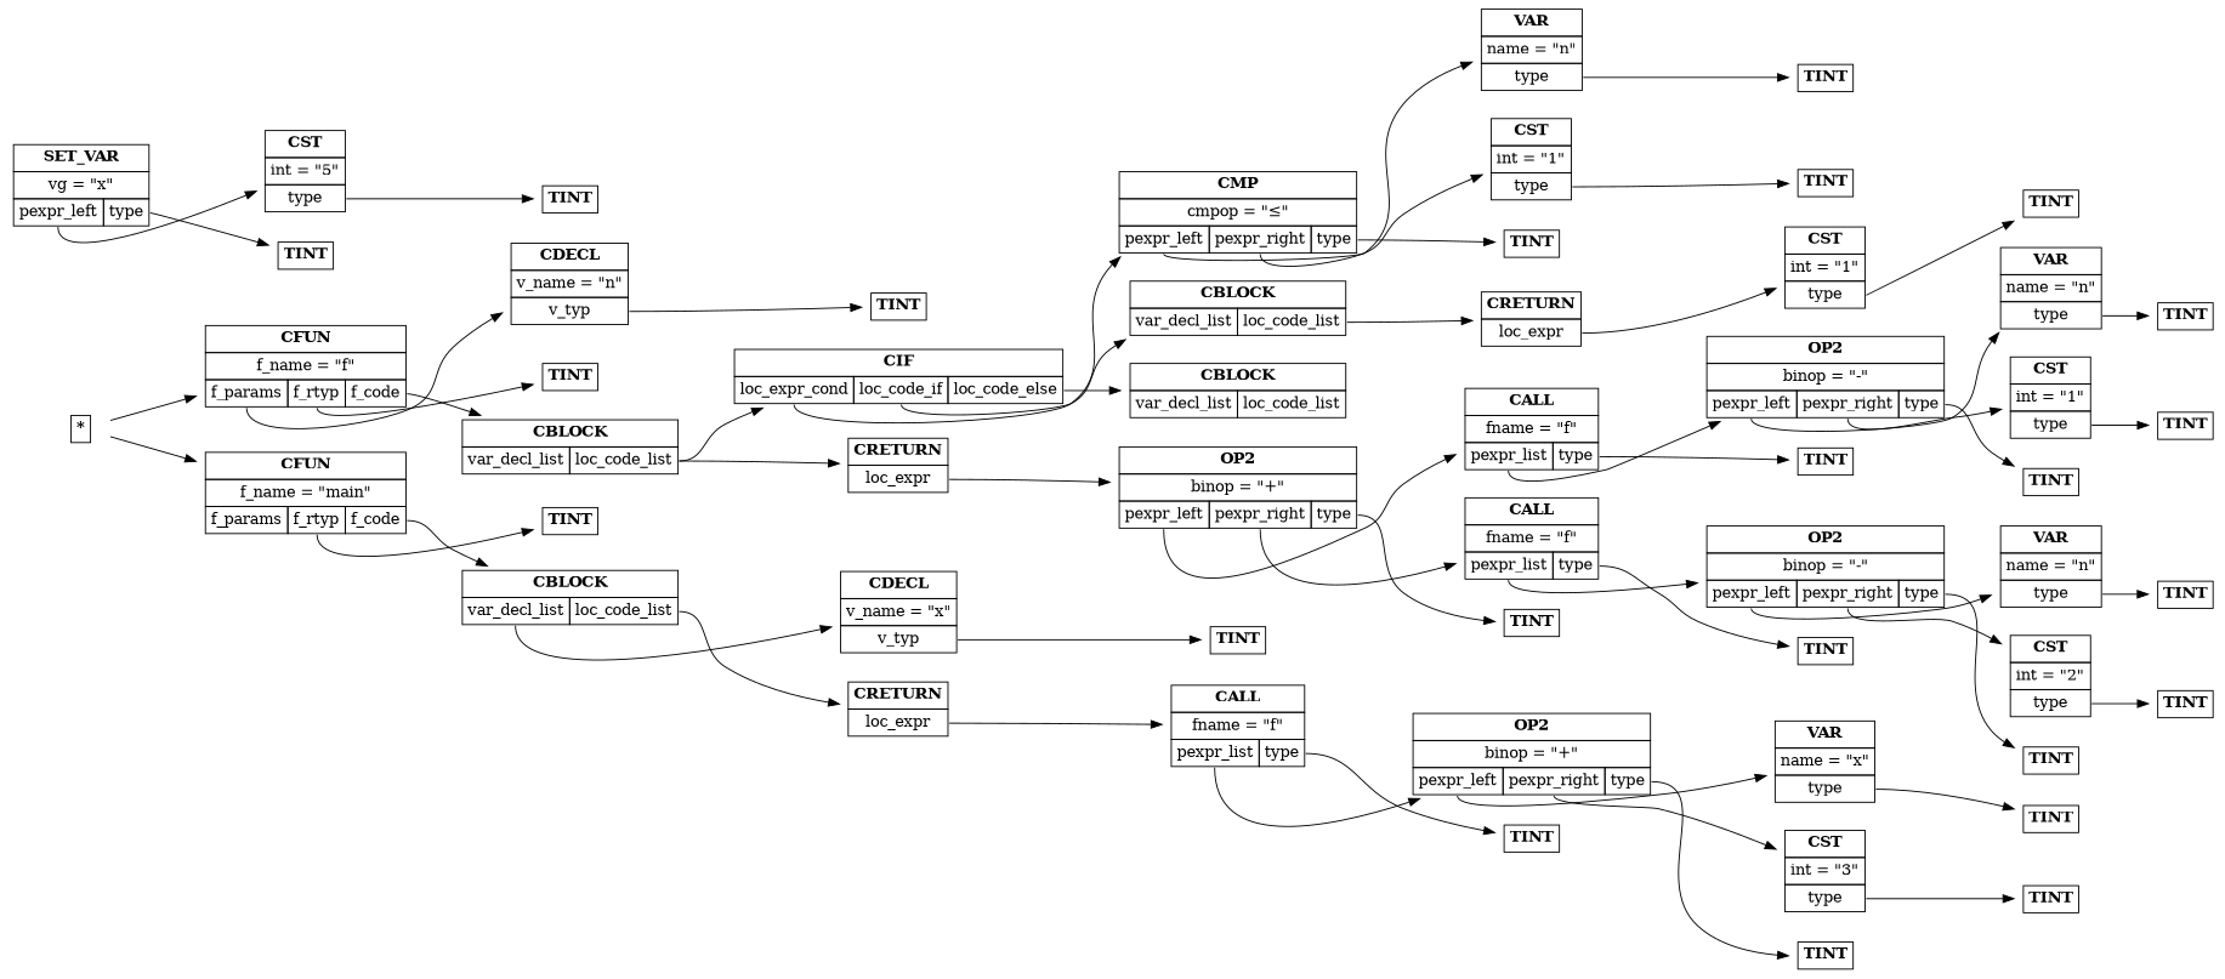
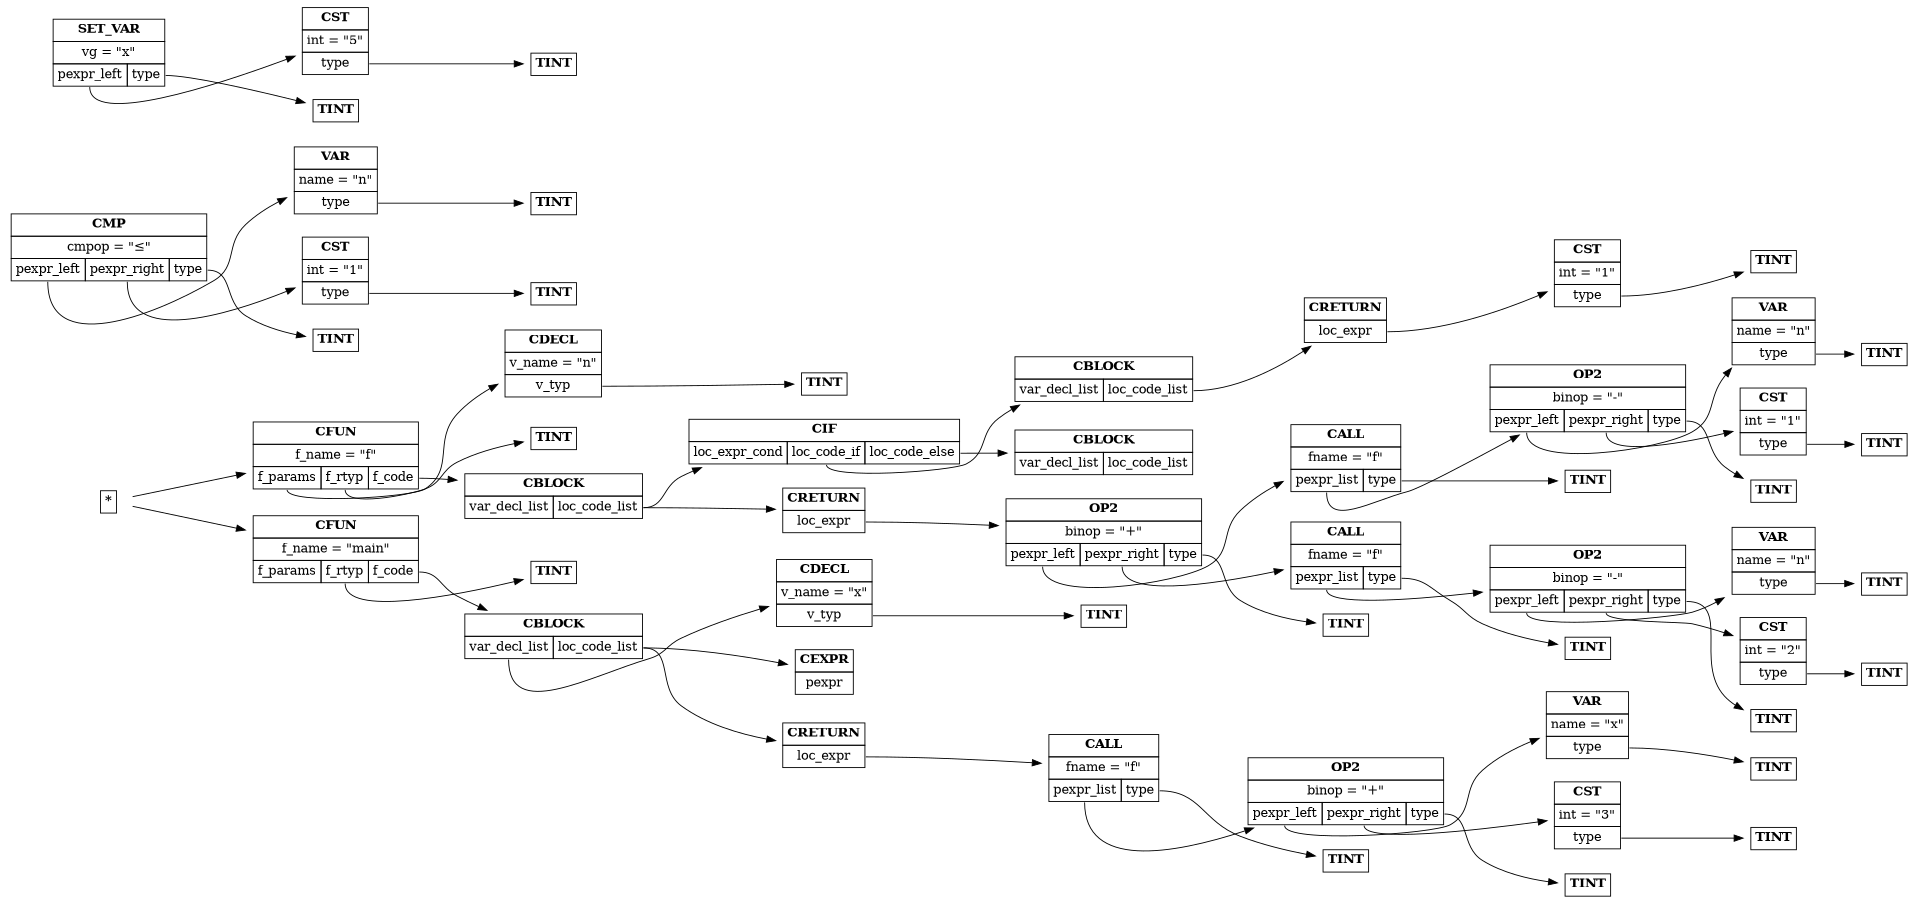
  digraph {
    rankdir=LR
    node [shape=plaintext]
    edge [tailport=type]
    n1 [label=<<table border='0' cellborder='1' cellspacing='0' cellpadding='4'><tr ><td colspan = '1'><b >*</b></td></tr></table>>]
    n2 [label=<<table border='0' cellborder='1' cellspacing='0' cellpadding='4'><tr ><td colspan = '3'><b >CFUN</b></td></tr><tr ><td colspan = '3'>f_name = "f"</td></tr><tr ><td port='f_params'>f_params</td><td port='f_rtyp'>f_rtyp</td><td port='f_code'>f_code</td></tr></table>>]
    n3 [label=<<table border='0' cellborder='1' cellspacing='0' cellpadding='4'><tr ><td colspan = '3'><b >CFUN</b></td></tr><tr ><td colspan = '3'>f_name = "main"</td></tr><tr ><td port='f_params'>f_params</td><td port='f_rtyp'>f_rtyp</td><td port='f_code'>f_code</td></tr></table>>]
    n4 [label=<<table border='0' cellborder='1' cellspacing='0' cellpadding='4'><tr ><td colspan = '1'><b >CDECL</b></td></tr><tr ><td colspan = '1'>v_name = "n"</td></tr><tr ><td port='v_typ'>v_typ</td></tr></table>>]
    n5 [label=<<table border='0' cellborder='1' cellspacing='0' cellpadding='4'><tr ><td colspan = '1'><b >TINT</b></td></tr></table>>]
    n6 [label=<<table border='0' cellborder='1' cellspacing='0' cellpadding='4'><tr ><td colspan = '2'><b >CBLOCK</b></td></tr><tr ><td port='var_decl_list'>var_decl_list</td><td port='loc_code_list'>loc_code_list</td></tr></table>>]
    n7 [label=<<table border='0' cellborder='1' cellspacing='0' cellpadding='4'><tr ><td colspan = '1'><b >TINT</b></td></tr></table>>]
    n8 [label=<<table border='0' cellborder='1' cellspacing='0' cellpadding='4'><tr ><td colspan = '2'><b >CBLOCK</b></td></tr><tr ><td port='var_decl_list'>var_decl_list</td><td port='loc_code_list'>loc_code_list</td></tr></table>>]
    n9 [label=<<table border='0' cellborder='1' cellspacing='0' cellpadding='4'><tr ><td colspan = '1'><b >TINT</b></td></tr></table>>]
    n10 [label=<<table border='0' cellborder='1' cellspacing='0' cellpadding='4'><tr ><td colspan = '3'><b >CIF</b></td></tr><tr ><td port='loc_expr_cond'>loc_expr_cond</td><td port='loc_code_if'>loc_code_if</td><td port='loc_code_else'>loc_code_else</td></tr></table>>]
    n11 [label=<<table border='0' cellborder='1' cellspacing='0' cellpadding='4'><tr ><td colspan = '1'><b >CRETURN</b></td></tr><tr ><td port='loc_expr'>loc_expr</td></tr></table>>]
    n12 [label=<<table border='0' cellborder='1' cellspacing='0' cellpadding='4'><tr ><td colspan = '3'><b >CMP</b></td></tr><tr ><td colspan = '3'>cmpop = "&le;"</td></tr><tr ><td port='pexpr_left'>pexpr_left</td><td port='pexpr_right'>pexpr_right</td><td port='type'>type</td></tr></table>>]
    n13 [label=<<table border='0' cellborder='1' cellspacing='0' cellpadding='4'><tr ><td colspan = '2'><b >CBLOCK</b></td></tr><tr ><td port='var_decl_list'>var_decl_list</td><td port='loc_code_list'>loc_code_list</td></tr></table>>]
    n14 [label=<<table border='0' cellborder='1' cellspacing='0' cellpadding='4'><tr ><td colspan = '2'><b >CBLOCK</b></td></tr><tr ><td port='var_decl_list'>var_decl_list</td><td port='loc_code_list'>loc_code_list</td></tr></table>>]
    n15 [label=<<table border='0' cellborder='1' cellspacing='0' cellpadding='4'><tr ><td colspan = '3'><b >OP2</b></td></tr><tr ><td colspan = '3'>binop = "+"</td></tr><tr ><td port='pexpr_left'>pexpr_left</td><td port='pexpr_right'>pexpr_right</td><td port='type'>type</td></tr></table>>]
    n16 [label=<<table border='0' cellborder='1' cellspacing='0' cellpadding='4'><tr ><td colspan = '1'><b >VAR</b></td></tr><tr ><td colspan = '1'>name = "n"</td></tr><tr ><td port='type'>type</td></tr></table>>]
    n17 [label=<<table border='0' cellborder='1' cellspacing='0' cellpadding='4'><tr ><td colspan = '1'><b >CST</b></td></tr><tr ><td colspan = '1'>int = "1"</td></tr><tr ><td port='type'>type</td></tr></table>>]
    n18 [label=<<table border='0' cellborder='1' cellspacing='0' cellpadding='4'><tr ><td colspan = '1'><b >TINT</b></td></tr></table>>]
    n19 [label=<<table border='0' cellborder='1' cellspacing='0' cellpadding='4'><tr ><td colspan = '1'><b >CRETURN</b></td></tr><tr ><td port='loc_expr'>loc_expr</td></tr></table>>]
    n20 [label=<<table border='0' cellborder='1' cellspacing='0' cellpadding='4'><tr ><td colspan = '1'><b >TINT</b></td></tr></table>>]
    n21 [label=<<table border='0' cellborder='1' cellspacing='0' cellpadding='4'><tr ><td colspan = '1'><b >TINT</b></td></tr></table>>]
    n22 [label=<<table border='0' cellborder='1' cellspacing='0' cellpadding='4'><tr ><td colspan = '1'><b >CST</b></td></tr><tr ><td colspan = '1'>int = "1"</td></tr><tr ><td port='type'>type</td></tr></table>>]
    n23 [label=<<table border='0' cellborder='1' cellspacing='0' cellpadding='4'><tr ><td colspan = '1'><b >TINT</b></td></tr></table>>]
    n24 [label=<<table border='0' cellborder='1' cellspacing='0' cellpadding='4'><tr ><td colspan = '2'><b >CALL</b></td></tr><tr ><td colspan = '2'>fname = "f"</td></tr><tr ><td port='pexpr_list'>pexpr_list</td><td port='type'>type</td></tr></table>>]
    n25 [label=<<table border='0' cellborder='1' cellspacing='0' cellpadding='4'><tr ><td colspan = '2'><b >CALL</b></td></tr><tr ><td colspan = '2'>fname = "f"</td></tr><tr ><td port='pexpr_list'>pexpr_list</td><td port='type'>type</td></tr></table>>]
    n26 [label=<<table border='0' cellborder='1' cellspacing='0' cellpadding='4'><tr ><td colspan = '1'><b >TINT</b></td></tr></table>>]
    n27 [label=<<table border='0' cellborder='1' cellspacing='0' cellpadding='4'><tr ><td colspan = '3'><b >OP2</b></td></tr><tr ><td colspan = '3'>binop = "-"</td></tr><tr ><td port='pexpr_left'>pexpr_left</td><td port='pexpr_right'>pexpr_right</td><td port='type'>type</td></tr></table>>]
    n28 [label=<<table border='0' cellborder='1' cellspacing='0' cellpadding='4'><tr ><td colspan = '1'><b >TINT</b></td></tr></table>>]
    n29 [label=<<table border='0' cellborder='1' cellspacing='0' cellpadding='4'><tr ><td colspan = '3'><b >OP2</b></td></tr><tr ><td colspan = '3'>binop = "-"</td></tr><tr ><td port='pexpr_left'>pexpr_left</td><td port='pexpr_right'>pexpr_right</td><td port='type'>type</td></tr></table>>]
    n30 [label=<<table border='0' cellborder='1' cellspacing='0' cellpadding='4'><tr ><td colspan = '1'><b >TINT</b></td></tr></table>>]
    n31 [label=<<table border='0' cellborder='1' cellspacing='0' cellpadding='4'><tr ><td colspan = '1'><b >VAR</b></td></tr><tr ><td colspan = '1'>name = "n"</td></tr><tr ><td port='type'>type</td></tr></table>>]
    n32 [label=<<table border='0' cellborder='1' cellspacing='0' cellpadding='4'><tr ><td colspan = '1'><b >CST</b></td></tr><tr ><td colspan = '1'>int = "1"</td></tr><tr ><td port='type'>type</td></tr></table>>]
    n33 [label=<<table border='0' cellborder='1' cellspacing='0' cellpadding='4'><tr ><td colspan = '1'><b >TINT</b></td></tr></table>>]
    n34 [label=<<table border='0' cellborder='1' cellspacing='0' cellpadding='4'><tr ><td colspan = '1'><b >TINT</b></td></tr></table>>]
    n35 [label=<<table border='0' cellborder='1' cellspacing='0' cellpadding='4'><tr ><td colspan = '1'><b >TINT</b></td></tr></table>>]
    n36 [label=<<table border='0' cellborder='1' cellspacing='0' cellpadding='4'><tr ><td colspan = '1'><b >VAR</b></td></tr><tr ><td colspan = '1'>name = "n"</td></tr><tr ><td port='type'>type</td></tr></table>>]
    n37 [label=<<table border='0' cellborder='1' cellspacing='0' cellpadding='4'><tr ><td colspan = '1'><b >CST</b></td></tr><tr ><td colspan = '1'>int = "2"</td></tr><tr ><td port='type'>type</td></tr></table>>]
    n38 [label=<<table border='0' cellborder='1' cellspacing='0' cellpadding='4'><tr ><td colspan = '1'><b >TINT</b></td></tr></table>>]
    n39 [label=<<table border='0' cellborder='1' cellspacing='0' cellpadding='4'><tr ><td colspan = '1'><b >TINT</b></td></tr></table>>]
    n40 [label=<<table border='0' cellborder='1' cellspacing='0' cellpadding='4'><tr ><td colspan = '1'><b >TINT</b></td></tr></table>>]
    n41 [label=<<table border='0' cellborder='1' cellspacing='0' cellpadding='4'><tr ><td colspan = '1'><b >CDECL</b></td></tr><tr ><td colspan = '1'>v_name = "x"</td></tr><tr ><td port='v_typ'>v_typ</td></tr></table>>]
+   n42 [label=<<table border='0' cellborder='1' cellspacing='0' cellpadding='4'><tr ><td colspan = '1'><b >CEXPR</b></td></tr><tr ><td port='pexpr'>pexpr</td></tr></table>>]
    n43 [label=<<table border='0' cellborder='1' cellspacing='0' cellpadding='4'><tr ><td colspan = '1'><b >CRETURN</b></td></tr><tr ><td port='loc_expr'>loc_expr</td></tr></table>>]
    n44 [label=<<table border='0' cellborder='1' cellspacing='0' cellpadding='4'><tr ><td colspan = '1'><b >TINT</b></td></tr></table>>]
    n45 [label=<<table border='0' cellborder='1' cellspacing='0' cellpadding='4'><tr ><td colspan = '2'><b >CALL</b></td></tr><tr ><td colspan = '2'>fname = "f"</td></tr><tr ><td port='pexpr_list'>pexpr_list</td><td port='type'>type</td></tr></table>>]
    n46 [label=<<table border='0' cellborder='1' cellspacing='0' cellpadding='4'><tr ><td colspan = '2'><b >SET_VAR</b></td></tr><tr ><td colspan = '2'>vg = "x"</td></tr><tr ><td port='pexpr_left'>pexpr_left</td><td port='type'>type</td></tr></table>>]
    n47 [label=<<table border='0' cellborder='1' cellspacing='0' cellpadding='4'><tr ><td colspan = '1'><b >CST</b></td></tr><tr ><td colspan = '1'>int = "5"</td></tr><tr ><td port='type'>type</td></tr></table>>]
    n48 [label=<<table border='0' cellborder='1' cellspacing='0' cellpadding='4'><tr ><td colspan = '1'><b >TINT</b></td></tr></table>>]
    n49 [label=<<table border='0' cellborder='1' cellspacing='0' cellpadding='4'><tr ><td colspan = '1'><b >TINT</b></td></tr></table>>]
    n50 [label=<<table border='0' cellborder='1' cellspacing='0' cellpadding='4'><tr ><td colspan = '3'><b >OP2</b></td></tr><tr ><td colspan = '3'>binop = "+"</td></tr><tr ><td port='pexpr_left'>pexpr_left</td><td port='pexpr_right'>pexpr_right</td><td port='type'>type</td></tr></table>>]
    n51 [label=<<table border='0' cellborder='1' cellspacing='0' cellpadding='4'><tr ><td colspan = '1'><b >TINT</b></td></tr></table>>]
    n52 [label=<<table border='0' cellborder='1' cellspacing='0' cellpadding='4'><tr ><td colspan = '1'><b >VAR</b></td></tr><tr ><td colspan = '1'>name = "x"</td></tr><tr ><td port='type'>type</td></tr></table>>]
    n53 [label=<<table border='0' cellborder='1' cellspacing='0' cellpadding='4'><tr ><td colspan = '1'><b >CST</b></td></tr><tr ><td colspan = '1'>int = "3"</td></tr><tr ><td port='type'>type</td></tr></table>>]
    n54 [label=<<table border='0' cellborder='1' cellspacing='0' cellpadding='4'><tr ><td colspan = '1'><b >TINT</b></td></tr></table>>]
    n55 [label=<<table border='0' cellborder='1' cellspacing='0' cellpadding='4'><tr ><td colspan = '1'><b >TINT</b></td></tr></table>>]
    n56 [label=<<table border='0' cellborder='1' cellspacing='0' cellpadding='4'><tr ><td colspan = '1'><b >TINT</b></td></tr></table>>]
    n1 -> n2
    n1 -> n3
    n2 -> n4 [tailport=f_params]
    n2 -> n5 [tailport=f_rtyp]
    n2 -> n6 [tailport=f_code]
    n3 -> n7 [tailport=f_rtyp]
    n3 -> n8 [tailport=f_code]
    n4 -> n9 [tailport=v_typ]
    n6 -> n10 [tailport=loc_code_list]
    n6 -> n11 [tailport=loc_code_list]
    n8 -> n41 [tailport=var_decl_list]
+   n8 -> n42 [tailport=loc_code_list]
    n8 -> n43 [tailport=loc_code_list]
-   n10 -> n12 [tailport=loc_expr_cond]
    n10 -> n13 [tailport=loc_code_if]
    n10 -> n14 [tailport=loc_code_else]
    n11 -> n15 [tailport=loc_expr]
    n12 -> n16 [tailport=pexpr_left]
    n12 -> n17 [tailport=pexpr_right]
    n12 -> n18
    n13 -> n19 [tailport=loc_code_list]
    n15 -> n24 [tailport=pexpr_left]
    n15 -> n25 [tailport=pexpr_right]
    n15 -> n26
    n16 -> n20
    n17 -> n21
    n19 -> n22 [tailport=loc_expr]
    n22 -> n23
    n24 -> n27 [tailport=pexpr_list]
    n24 -> n28
    n25 -> n29 [tailport=pexpr_list]
    n25 -> n30
    n27 -> n31 [tailport=pexpr_left]
    n27 -> n32 [tailport=pexpr_right]
    n27 -> n33
    n29 -> n36 [tailport=pexpr_left]
    n29 -> n37 [tailport=pexpr_right]
    n29 -> n38
    n31 -> n34
    n32 -> n35
    n36 -> n39
    n37 -> n40
    n41 -> n44 [tailport=v_typ]
    n43 -> n45 [tailport=loc_expr]
    n45 -> n50 [tailport=pexpr_list]
    n45 -> n51
    n46 -> n47 [tailport=pexpr_left]
    n46 -> n48
    n47 -> n49
    n50 -> n52 [tailport=pexpr_left]
    n50 -> n53 [tailport=pexpr_right]
    n50 -> n54
    n52 -> n55
    n53 -> n56
  }
